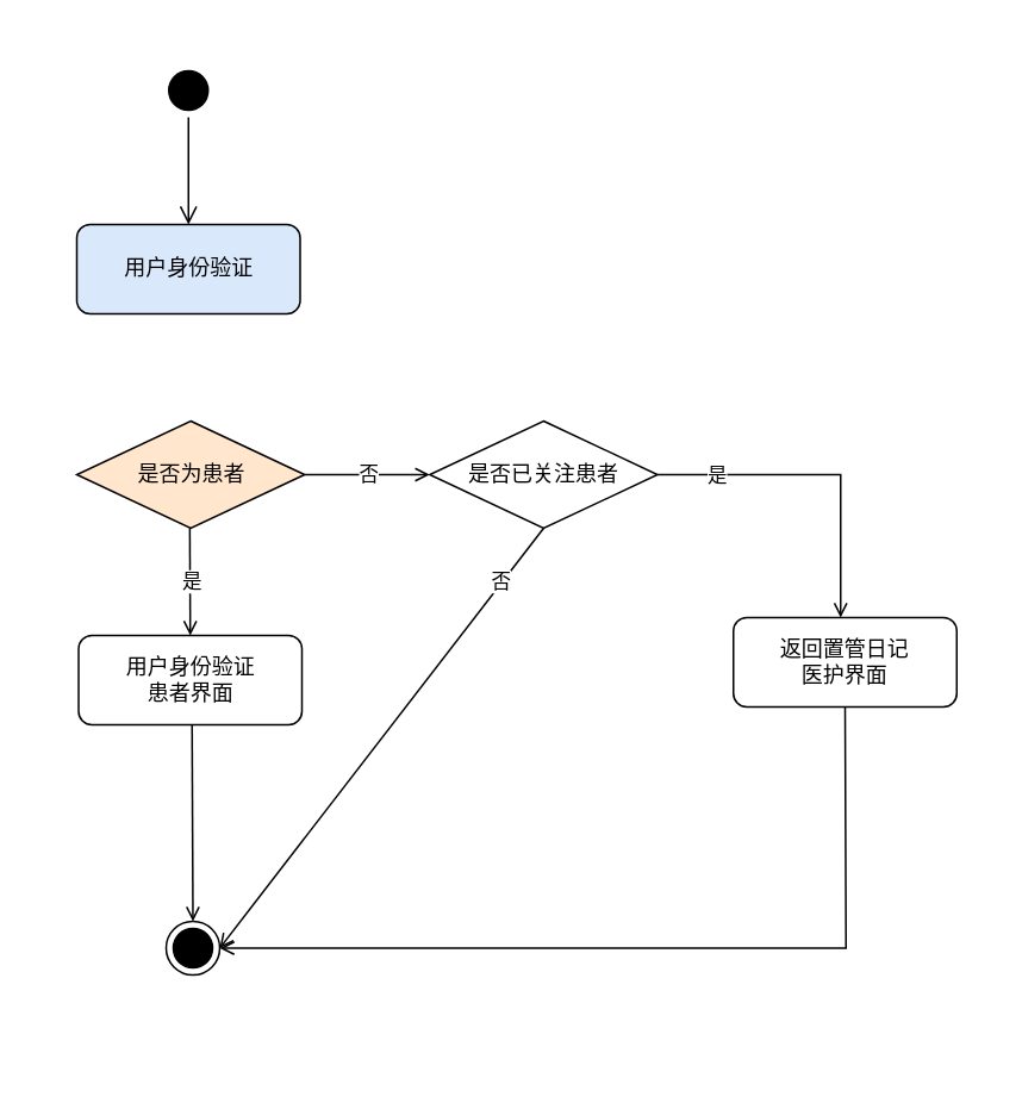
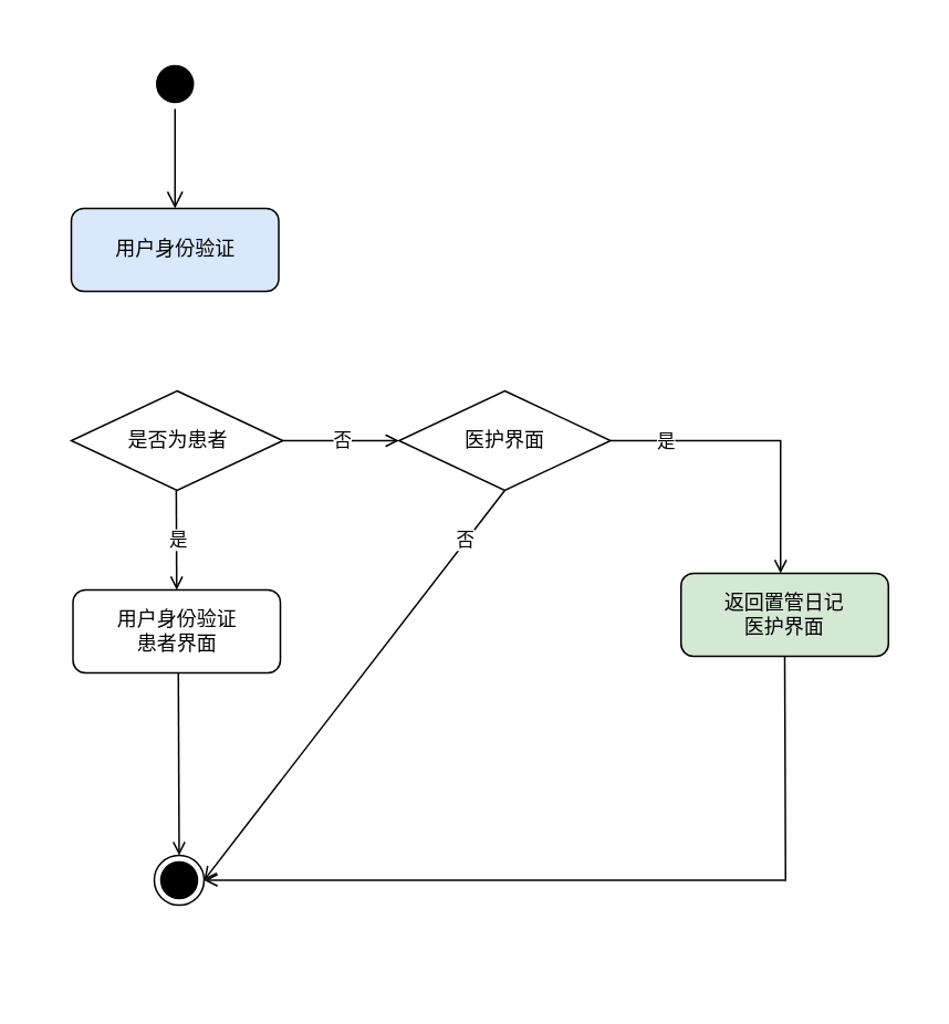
  <mxCell id="0" />
  <mxCell id="1" parent="0" />
  <mxCell id="2" value="" style="rounded=0;whiteSpace=wrap;html=1;strokeColor=none;fillColor=#FFFFFF;" vertex="1" parent="1"><mxGeometry x="20" y="20" width="530" height="575" as="geometry" /></mxCell>
  <mxCell id="3" value="" style="ellipse;html=1;shape=startState;fillColor=#000000;strokeColor=#000000;" vertex="1" parent="1"><mxGeometry x="90" y="35" width="30" height="30" as="geometry" /></mxCell>
  <mxCell id="4" value="" style="edgeStyle=orthogonalEdgeStyle;html=1;verticalAlign=bottom;endArrow=open;endSize=8;strokeColor=#000000;rounded=0;" edge="1" source="3" parent="1"><mxGeometry relative="1" as="geometry"><mxPoint x="105" y="125" as="targetPoint" /></mxGeometry></mxCell>
  <mxCell id="5" value="" style="ellipse;html=1;shape=endState;fillColor=#000000;strokeColor=#000000;" vertex="1" parent="1"><mxGeometry x="92.5" y="515" width="30" height="30" as="geometry" /></mxCell>
  <mxCell id="6" value="用户身份验证" style="rounded=1;whiteSpace=wrap;html=1;fillColor=#dae8fc;" vertex="1" parent="1"><mxGeometry x="42.5" y="125" width="125" height="50" as="geometry" /></mxCell>
- <mxCell id="7" value="是否为患者" style="rhombus;whiteSpace=wrap;html=1;fillColor=#ffe6cc;" vertex="1" parent="1"><mxGeometry x="42.5" y="235" width="127.5" height="60" as="geometry" /></mxCell>
+ <mxCell id="7" value="是否为患者" style="rhombus;whiteSpace=wrap;html=1;" vertex="1" parent="1"><mxGeometry x="42.5" y="235" width="127.5" height="60" as="geometry" /></mxCell>
  <mxCell id="8" value="" style="endArrow=open;html=1;rounded=0;endFill=0;exitX=0.5;exitY=1;exitDx=0;exitDy=0;entryX=0.5;entryY=0;entryDx=0;entryDy=0;" edge="1" parent="1" target="10"><mxGeometry width="50" height="50" relative="1" as="geometry"><mxPoint x="105.75" y="295" as="sourcePoint" /><mxPoint x="140" y="325" as="targetPoint" /></mxGeometry></mxCell>
  <mxCell id="9" value="是" style="edgeLabel;html=1;align=center;verticalAlign=middle;resizable=0;points=[];" vertex="1" connectable="0" parent="8"><mxGeometry x="0.003" y="1" relative="1" as="geometry"><mxPoint as="offset" /></mxGeometry></mxCell>
  <mxCell id="10" value="用户身份验证&lt;div&gt;患者界面&lt;/div&gt;" style="rounded=1;whiteSpace=wrap;html=1;" vertex="1" parent="1"><mxGeometry x="43.5" y="355" width="125" height="50" as="geometry" /></mxCell>
  <mxCell id="11" value="" style="endArrow=open;html=1;rounded=0;endFill=0;exitX=0.5;exitY=1;exitDx=0;exitDy=0;entryX=0.5;entryY=0;entryDx=0;entryDy=0;" edge="1" parent="1" target="5"><mxGeometry width="50" height="50" relative="1" as="geometry"><mxPoint x="107" y="405" as="sourcePoint" /><mxPoint x="108" y="465" as="targetPoint" /></mxGeometry></mxCell>
  <mxCell id="12" value="" style="endArrow=open;html=1;rounded=0;endFill=0;exitX=1;exitY=0.5;exitDx=0;exitDy=0;" edge="1" parent="1" source="7"><mxGeometry width="50" height="50" relative="1" as="geometry"><mxPoint x="190" y="265" as="sourcePoint" /><mxPoint x="240" y="265" as="targetPoint" /></mxGeometry></mxCell>
  <mxCell id="13" value="否" style="edgeLabel;html=1;align=center;verticalAlign=middle;resizable=0;points=[];" vertex="1" connectable="0" parent="12"><mxGeometry x="0.003" y="1" relative="1" as="geometry"><mxPoint as="offset" /></mxGeometry></mxCell>
- <mxCell id="14" value="是否已关注患者" style="rhombus;whiteSpace=wrap;html=1;" vertex="1" parent="1"><mxGeometry x="240" y="235" width="127.5" height="60" as="geometry" /></mxCell>
+ <mxCell id="14" value="医护界面" style="rhombus;whiteSpace=wrap;html=1;" vertex="1" parent="1"><mxGeometry x="240" y="235" width="127.5" height="60" as="geometry" /></mxCell>
  <mxCell id="15" value="" style="endArrow=open;html=1;rounded=0;endFill=0;exitX=0.5;exitY=1;exitDx=0;exitDy=0;entryX=1;entryY=0.5;entryDx=0;entryDy=0;" edge="1" parent="1" source="14" target="5"><mxGeometry width="50" height="50" relative="1" as="geometry"><mxPoint x="180" y="275" as="sourcePoint" /><mxPoint x="250" y="275" as="targetPoint" /></mxGeometry></mxCell>
  <mxCell id="16" value="否" style="edgeLabel;html=1;align=center;verticalAlign=middle;resizable=0;points=[];" vertex="1" connectable="0" parent="15"><mxGeometry x="0.003" y="1" relative="1" as="geometry"><mxPoint x="66" y="-89" as="offset" /></mxGeometry></mxCell>
  <mxCell id="17" value="" style="endArrow=open;html=1;rounded=0;endFill=0;exitX=1;exitY=0.5;exitDx=0;exitDy=0;" edge="1" parent="1" source="14"><mxGeometry width="50" height="50" relative="1" as="geometry"><mxPoint x="115.75" y="305" as="sourcePoint" /><mxPoint x="470" y="345" as="targetPoint" /><Array as="points"><mxPoint x="470" y="265" /></Array></mxGeometry></mxCell>
  <mxCell id="18" value="是" style="edgeLabel;html=1;align=center;verticalAlign=middle;resizable=0;points=[];" vertex="1" connectable="0" parent="17"><mxGeometry x="0.003" y="1" relative="1" as="geometry"><mxPoint x="-59" y="1" as="offset" /></mxGeometry></mxCell>
- <mxCell id="19" value="返回置管日记&lt;div&gt;医护界面&lt;/div&gt;" style="rounded=1;whiteSpace=wrap;html=1;" vertex="1" parent="1"><mxGeometry x="410" y="345" width="125" height="50" as="geometry" /></mxCell>
+ <mxCell id="19" value="返回置管日记&lt;div&gt;医护界面&lt;/div&gt;" style="rounded=1;whiteSpace=wrap;html=1;fillColor=#d5e8d4;" vertex="1" parent="1"><mxGeometry x="410" y="345" width="125" height="50" as="geometry" /></mxCell>
  <mxCell id="20" value="" style="endArrow=open;html=1;rounded=0;endFill=0;exitX=0.5;exitY=1;exitDx=0;exitDy=0;entryX=1;entryY=0.5;entryDx=0;entryDy=0;" edge="1" parent="1" source="19" target="5"><mxGeometry width="50" height="50" relative="1" as="geometry"><mxPoint x="472" y="405" as="sourcePoint" /><mxPoint x="473" y="515" as="targetPoint" /><Array as="points"><mxPoint x="473" y="530" /></Array></mxGeometry></mxCell>
